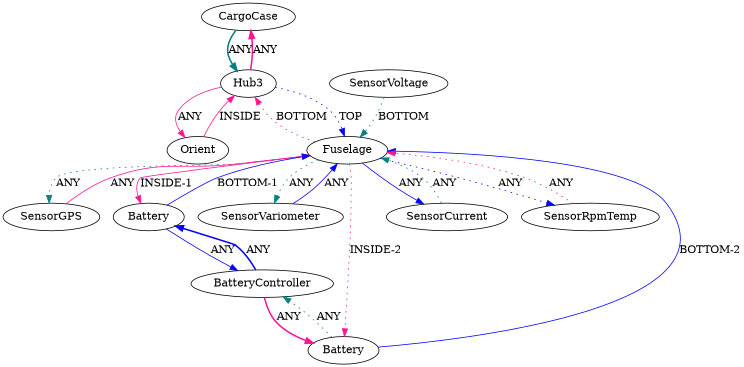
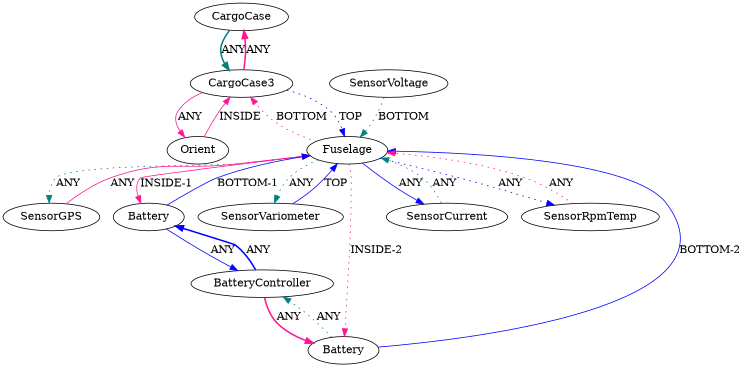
  digraph {
    edge [color=deeppink style=dotted]
    n1 [instance=CargoCase_instance_1 label=CargoCase]
-   n2 [instance=Hub3_instance_4 label=Hub3]
+   n2 [instance=Hub3_instance_4 label=CargoCase3]
    n3 [instance=Fuselage_instance_1 label=Fuselage]
    n4 [instance=Orient label=Orient]
    n5 [instance=SensorGPS_instance_1 label=SensorGPS]
    n6 [instance=Battery_instance_1 label=Battery]
    n7 [instance=SensorVariometer_instance_1 label=SensorVariometer]
    n8 [instance=Battery_instance_2 label=Battery]
    n9 [instance=SensorCurrent_instance_1 label=SensorCurrent]
    n10 [instance=SensorRpmTemp_instance_1 label=SensorRpmTemp]
    n11 [instance=SensorVoltage_instance_1 label=SensorVoltage]
    n12 [instance=BatteryController_instance_1 label=BatteryController]
    n1 -> n2 [color=teal label=ANY style=bold]
    n2 -> n1 [label=ANY style=bold]
    n2 -> n3 [color=blue label=TOP]
    n2 -> n4 [label=ANY style=solid]
    n3 -> n2 [label=BOTTOM]
    n3 -> n5 [color=teal label=ANY]
    n3 -> n6 [label="INSIDE-1" style=solid]
    n3 -> n7 [color=teal label=ANY]
    n3 -> n8 [label="INSIDE-2"]
    n3 -> n9 [color=blue label=ANY style=solid]
    n3 -> n10 [color=blue label=ANY]
    n4 -> n2 [label=INSIDE style=solid]
    n5 -> n3 [label=ANY style=solid]
    n6 -> n3 [color=blue label="BOTTOM-1" style=solid]
    n6 -> n12 [color=blue label=ANY style=solid]
-   n7 -> n3 [color=blue label=ANY style=solid]
+   n7 -> n3 [color=blue label=TOP style=solid]
    n8 -> n3 [color=blue label="BOTTOM-2" style=solid]
    n8 -> n12 [color=teal label=ANY]
    n9 -> n3 [color=teal label=ANY]
    n10 -> n3 [label=ANY]
    n11 -> n3 [color=teal label=BOTTOM]
    n12 -> n6 [color=blue label=ANY style=bold]
    n12 -> n8 [label=ANY style=bold]
  }
